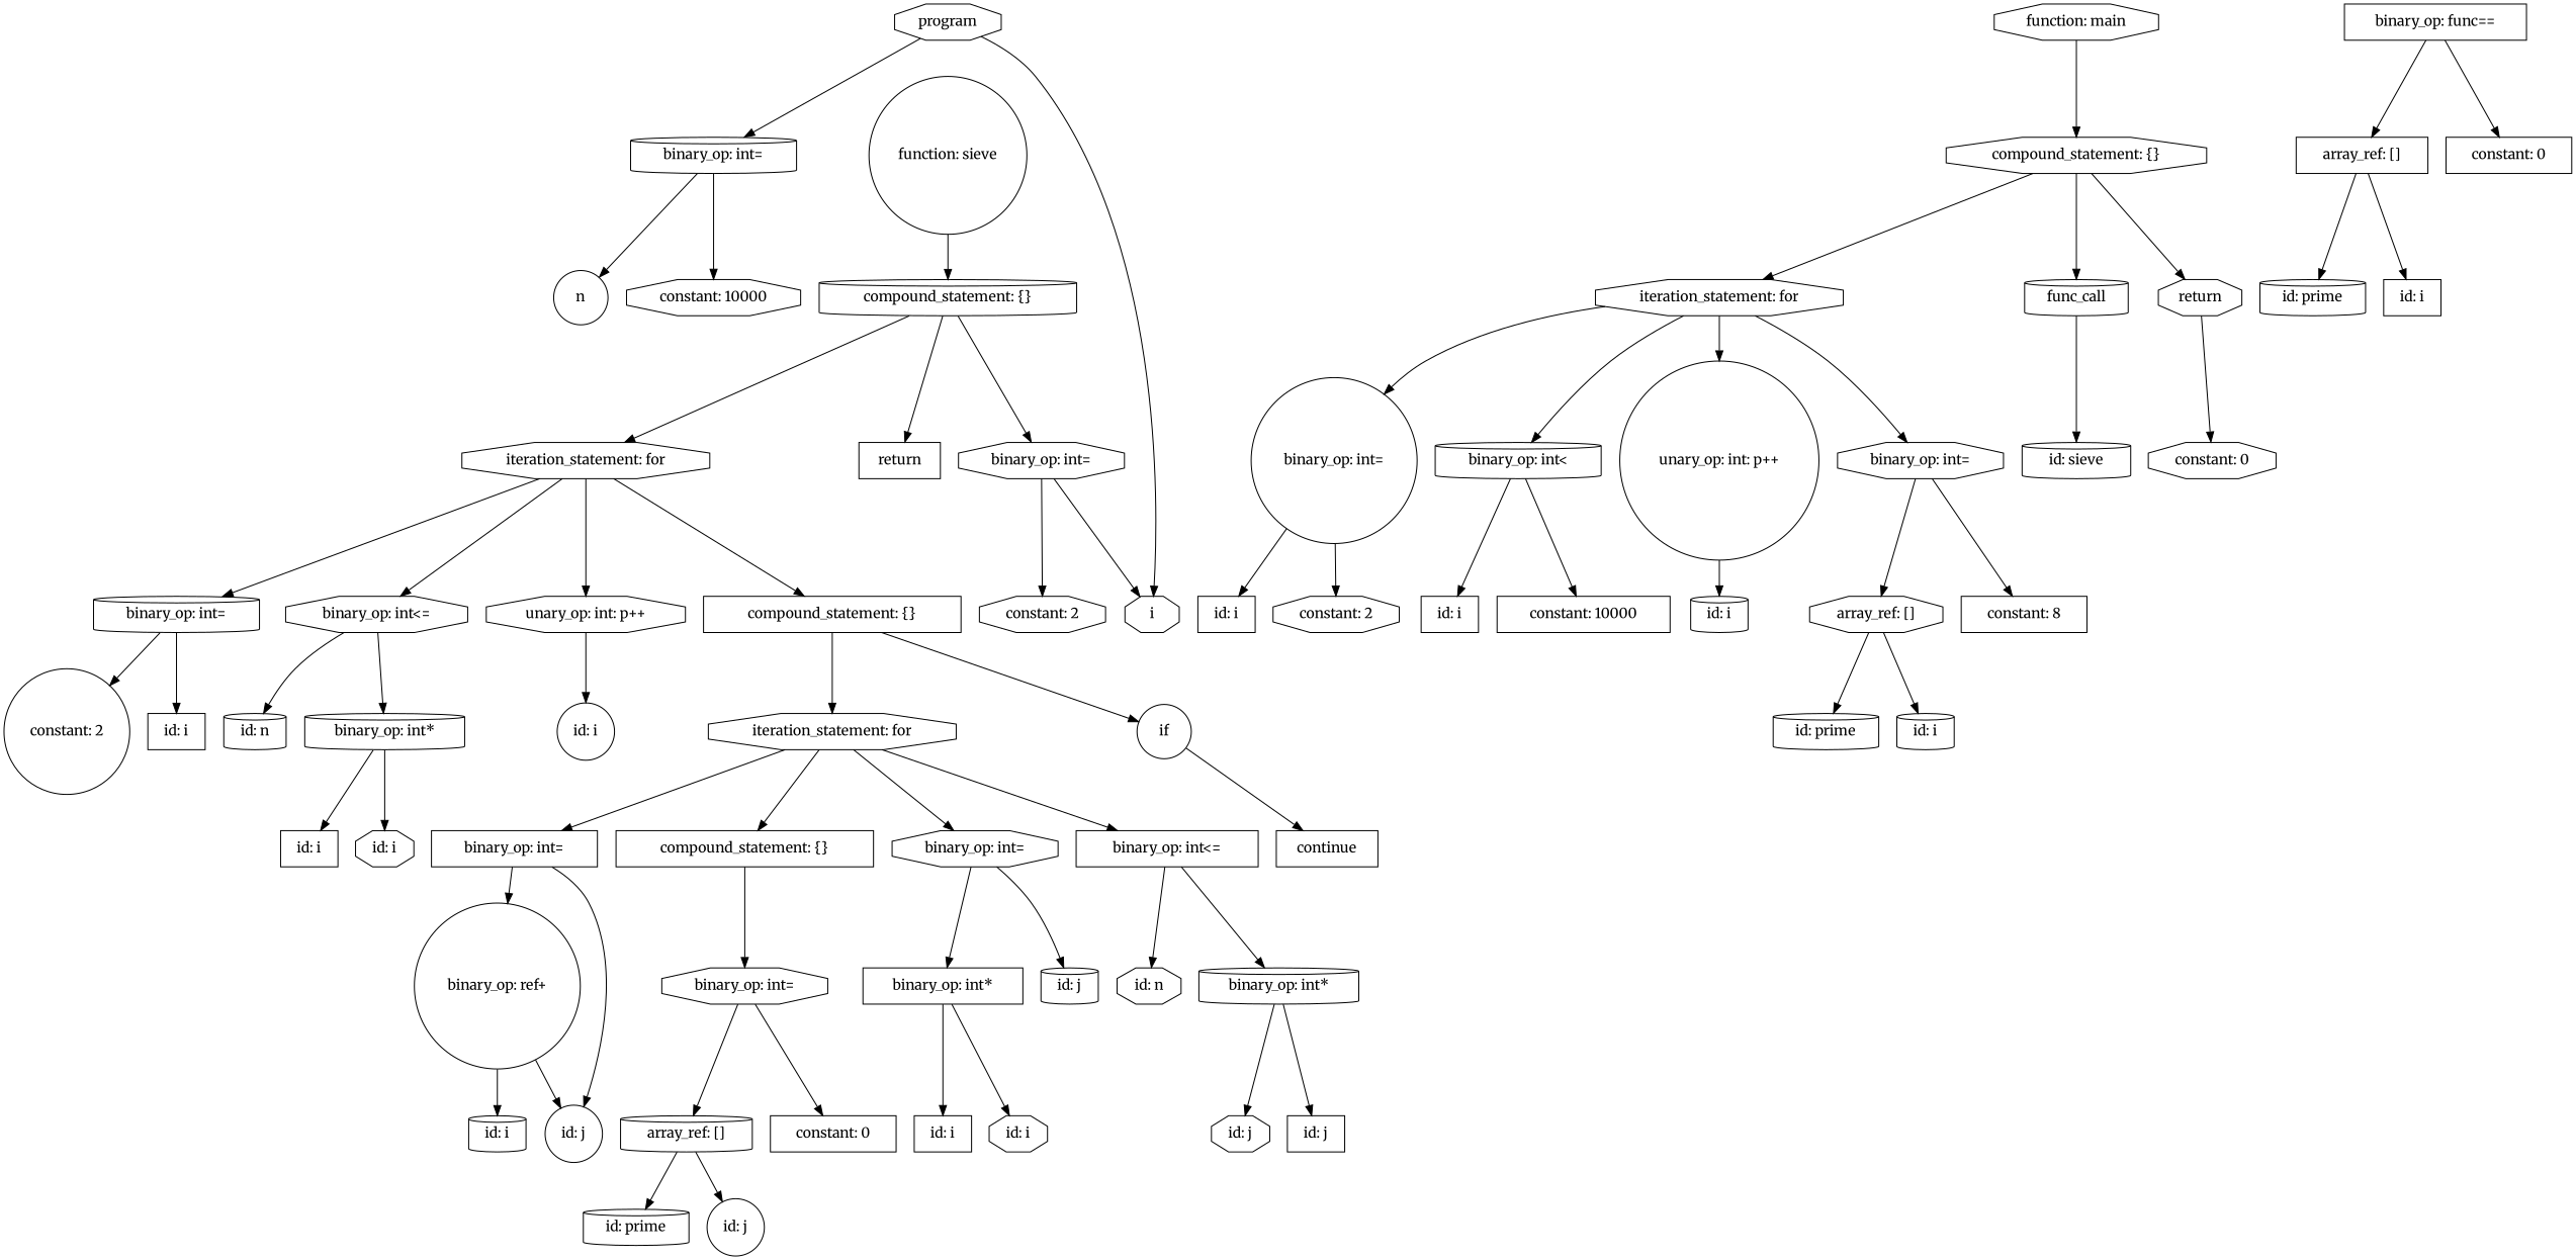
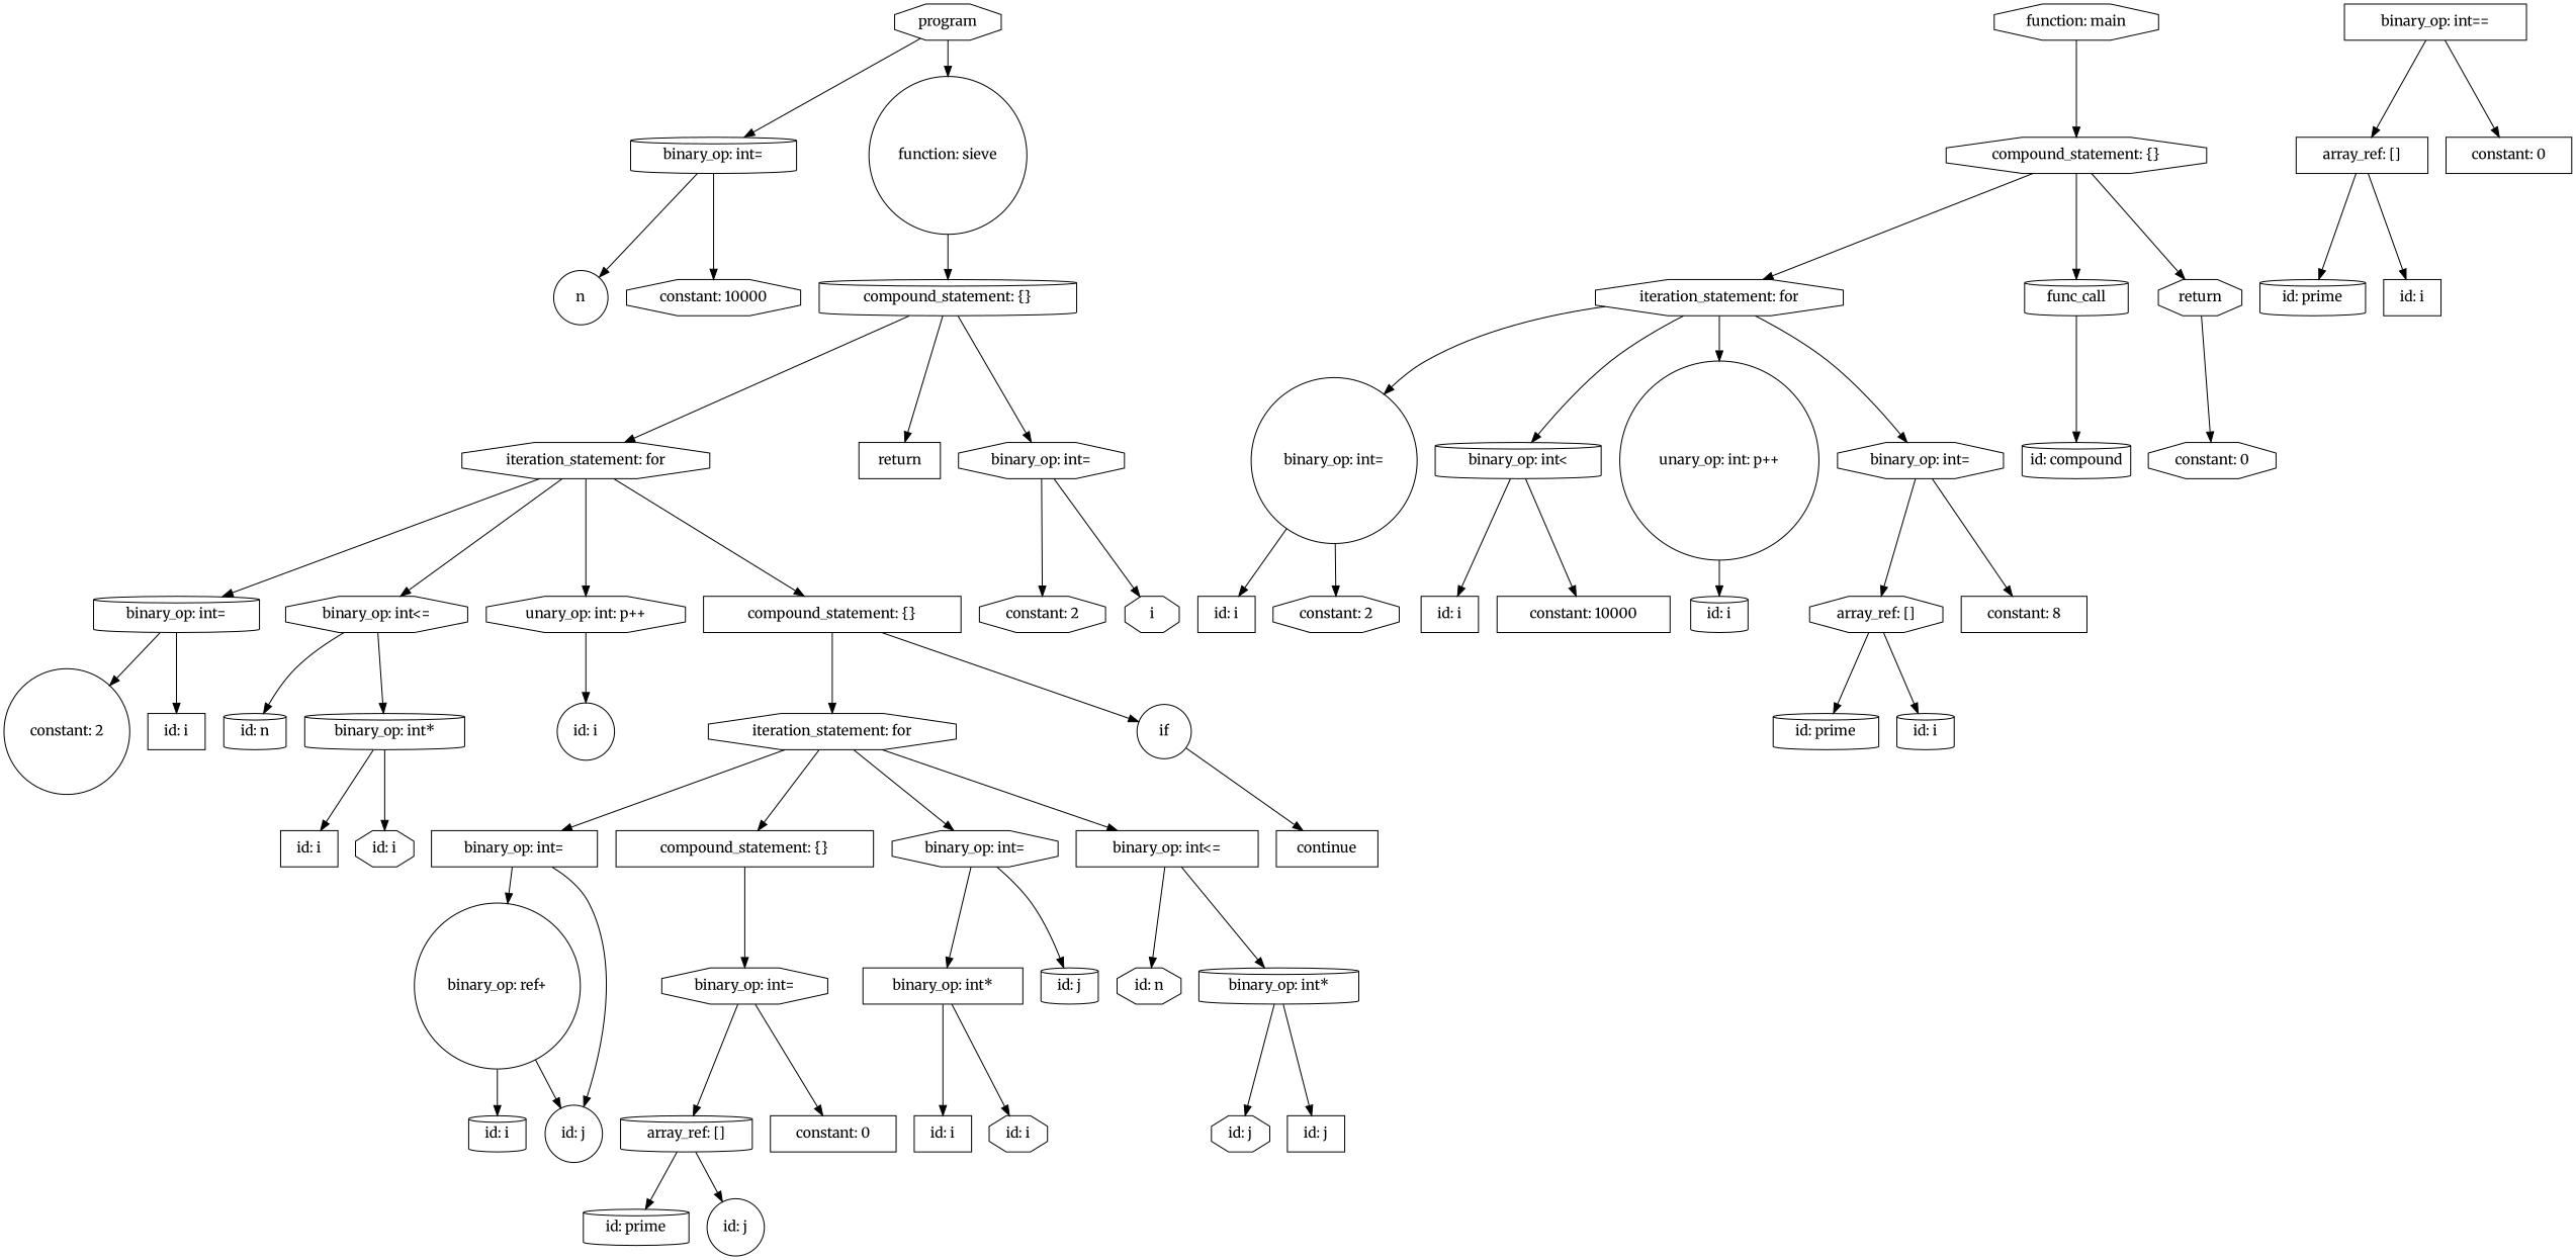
  strict digraph {
    fontname=Merriweather
    node [fontname=Merriweather shape=octagon]
    edge [fontname=Merriweather]
    n1 [height=0.5 label=program width=1.4082]
    n2 [height=0.5 label="binary_op: int=" shape=cylinder width=2.2929]
    n3 [height=0.5 label="function: sieve" shape=circle width=2.1845]
    n4 [height=0.5 label=n shape=circle width=0.75]
    n5 [height=0.5 label="constant: 10000" width=2.3889]
    n6 [height=0.5 label="compound_statement: {}" shape=cylinder width=3.5566]
    n7 [height=0.5 label="function: main" width=2.1528]
    n8 [height=0.5 label="compound_statement: {}" width=3.5566]
    n9 [height=0.5 label="binary_op: int=" width=2.2929]
    n10 [height=0.5 label="iteration_statement: for" width=3.3761]
    n11 [height=0.5 label=return shape=box width=1.125]
    n12 [height=0.5 label="iteration_statement: for" width=3.3761]
    n13 [height=0.5 label=func_call shape=cylinder width=1.4306]
    n14 [height=0.5 label=return width=1.125]
    n15 [height=0.5 label=i width=0.75]
    n16 [height=0.5 label="constant: 2" width=1.7361]
    n17 [height=0.5 label="binary_op: int=" shape=cylinder width=2.2929]
    n18 [height=0.5 label="binary_op: int<=" width=2.5139]
    n19 [height=0.5 label="unary_op: int: p++" width=2.75]
    n20 [height=0.5 label="compound_statement: {}" shape=box width=3.5566]
    n21 [height=0.5 label="binary_op: int=" shape=circle width=2.2929]
    n22 [height=0.5 label="binary_op: int<" shape=cylinder width=2.2929]
    n23 [height=0.5 label="unary_op: int: p++" shape=circle width=2.75]
    n24 [height=0.5 label="binary_op: int=" width=2.2929]
-   n25 [height=0.5 label="id: sieve" shape=cylinder width=1.375]
+   n25 [height=0.5 label="id: compound" shape=cylinder width=1.375]
    n26 [height=0.5 label="constant: 0" width=1.7361]
    n27 [height=0.5 label="id: i" shape=box width=0.79437]
    n28 [height=0.5 label="constant: 2" shape=circle width=1.7361]
    n29 [height=0.5 label="binary_op: int*" shape=cylinder width=2.2083]
    n30 [height=0.5 label="id: n" shape=cylinder width=0.86659]
    n31 [height=0.5 label="id: i" shape=circle width=0.79437]
    n32 [height=0.5 label=if shape=circle width=0.75]
    n33 [height=0.5 label="iteration_statement: for" width=3.3761]
    n34 [height=0.5 label="id: i" shape=box width=0.79437]
    n35 [height=0.5 label="constant: 2" width=1.7361]
    n36 [height=0.5 label="id: i" shape=box width=0.79437]
    n37 [height=0.5 label="constant: 10000" shape=box width=2.3889]
    n38 [height=0.5 label="id: i" shape=cylinder width=0.79437]
    n39 [height=0.5 label="array_ref: []" width=1.8234]
    n40 [height=0.5 label="constant: 8" shape=box width=1.7361]
    n41 [height=0.5 label="id: i" width=0.79437]
    n42 [height=0.5 label="id: i" shape=box width=0.79437]
    n43 [height=0.5 label=continue shape=box width=1.4082]
    n44 [height=0.5 label="binary_op: int=" width=2.2929]
    n45 [height=0.5 label="binary_op: int<=" shape=box width=2.5139]
    n46 [height=0.5 label="binary_op: int=" shape=box width=2.2929]
    n47 [height=0.5 label="compound_statement: {}" shape=box width=3.5566]
    n48 [height=0.5 label="id: prime" shape=cylinder width=1.4624]
    n49 [height=0.5 label="id: i" shape=cylinder width=0.79437]
-   n50 [height=0.5 label="binary_op: func==" shape=box width=2.5139]
+   n50 [height=0.5 label="binary_op: int==" shape=box width=2.5139]
    n51 [height=0.5 label="array_ref: []" shape=box width=1.8234]
    n52 [height=0.5 label="constant: 0" shape=box width=1.7361]
    n53 [height=0.5 label="id: j" shape=cylinder width=0.79437]
    n54 [height=0.5 label="binary_op: int*" shape=box width=2.2083]
    n55 [height=0.5 label="binary_op: int*" shape=cylinder width=2.2083]
    n56 [height=0.5 label="id: n" width=0.86659]
    n57 [height=0.5 label="id: j" shape=circle width=0.79437]
    n58 [height=0.5 label="binary_op: ref+" shape=circle width=2.2929]
    n59 [height=0.5 label="binary_op: int=" width=2.2929]
    n60 [height=0.5 label="id: prime" shape=cylinder width=1.4624]
    n61 [height=0.5 label="id: i" shape=box width=0.79437]
    n62 [height=0.5 label="id: i" shape=box width=0.79437]
    n63 [height=0.5 label="id: i" width=0.79437]
    n64 [height=0.5 label="id: j" width=0.79437]
    n65 [height=0.5 label="id: j" shape=box width=0.79437]
    n66 [height=0.5 label="id: i" shape=cylinder width=0.79437]
    n67 [height=0.5 label="array_ref: []" shape=cylinder width=1.8234]
    n68 [height=0.5 label="constant: 0" shape=box width=1.7361]
    n69 [height=0.5 label="id: prime" shape=cylinder width=1.4624]
    n70 [height=0.5 label="id: j" shape=circle width=0.79437]
    n1 -> n2
-   n1 -> n15
+   n1 -> n3
    n2 -> n4
    n2 -> n5
    n3 -> n6
    n6 -> n9
    n6 -> n10
    n6 -> n11
    n7 -> n8
    n8 -> n12
    n8 -> n13
    n8 -> n14
    n9 -> n15
    n9 -> n16
    n10 -> n17
    n10 -> n18
    n10 -> n19
    n10 -> n20
    n12 -> n21
    n12 -> n22
    n12 -> n23
    n12 -> n24
    n13 -> n25
    n14 -> n26
    n17 -> n27
    n17 -> n28
    n18 -> n29
    n18 -> n30
    n19 -> n31
    n20 -> n32
    n20 -> n33
    n21 -> n34
    n21 -> n35
    n22 -> n36
    n22 -> n37
    n23 -> n38
    n24 -> n39
    n24 -> n40
    n29 -> n41
    n29 -> n42
    n32 -> n43
    n33 -> n44
    n33 -> n45
    n33 -> n46
    n33 -> n47
    n39 -> n48
    n39 -> n49
    n44 -> n53
    n44 -> n54
    n45 -> n55
    n45 -> n56
    n46 -> n57
    n46 -> n58
    n47 -> n59
    n50 -> n51
    n50 -> n52
    n51 -> n60
    n51 -> n61
    n54 -> n62
    n54 -> n63
    n55 -> n64
    n55 -> n65
    n58 -> n57
    n58 -> n66
    n59 -> n67
    n59 -> n68
    n67 -> n69
    n67 -> n70
  }
